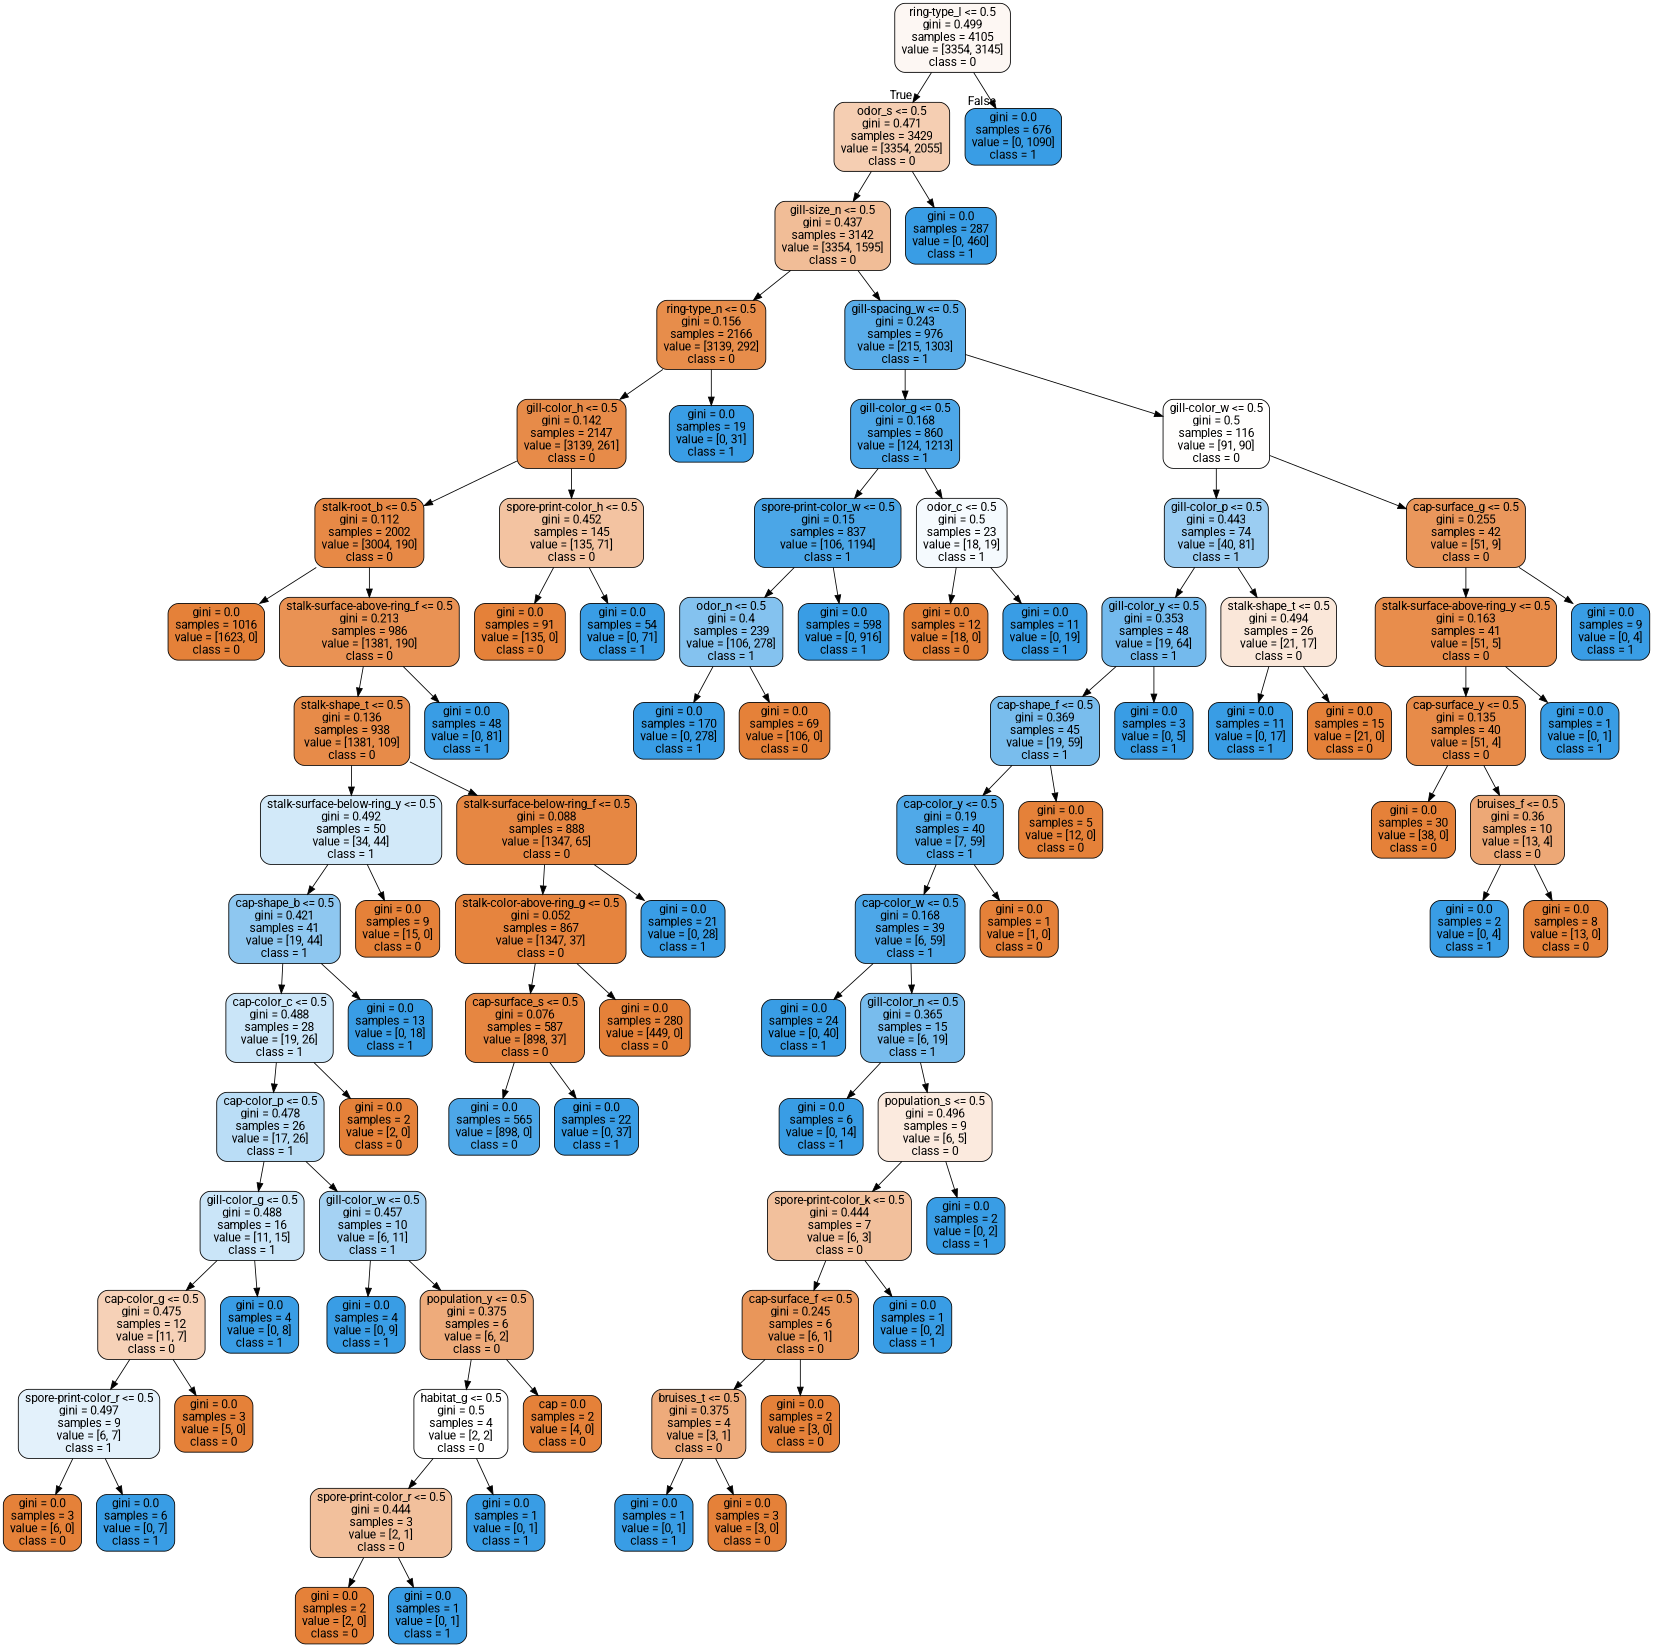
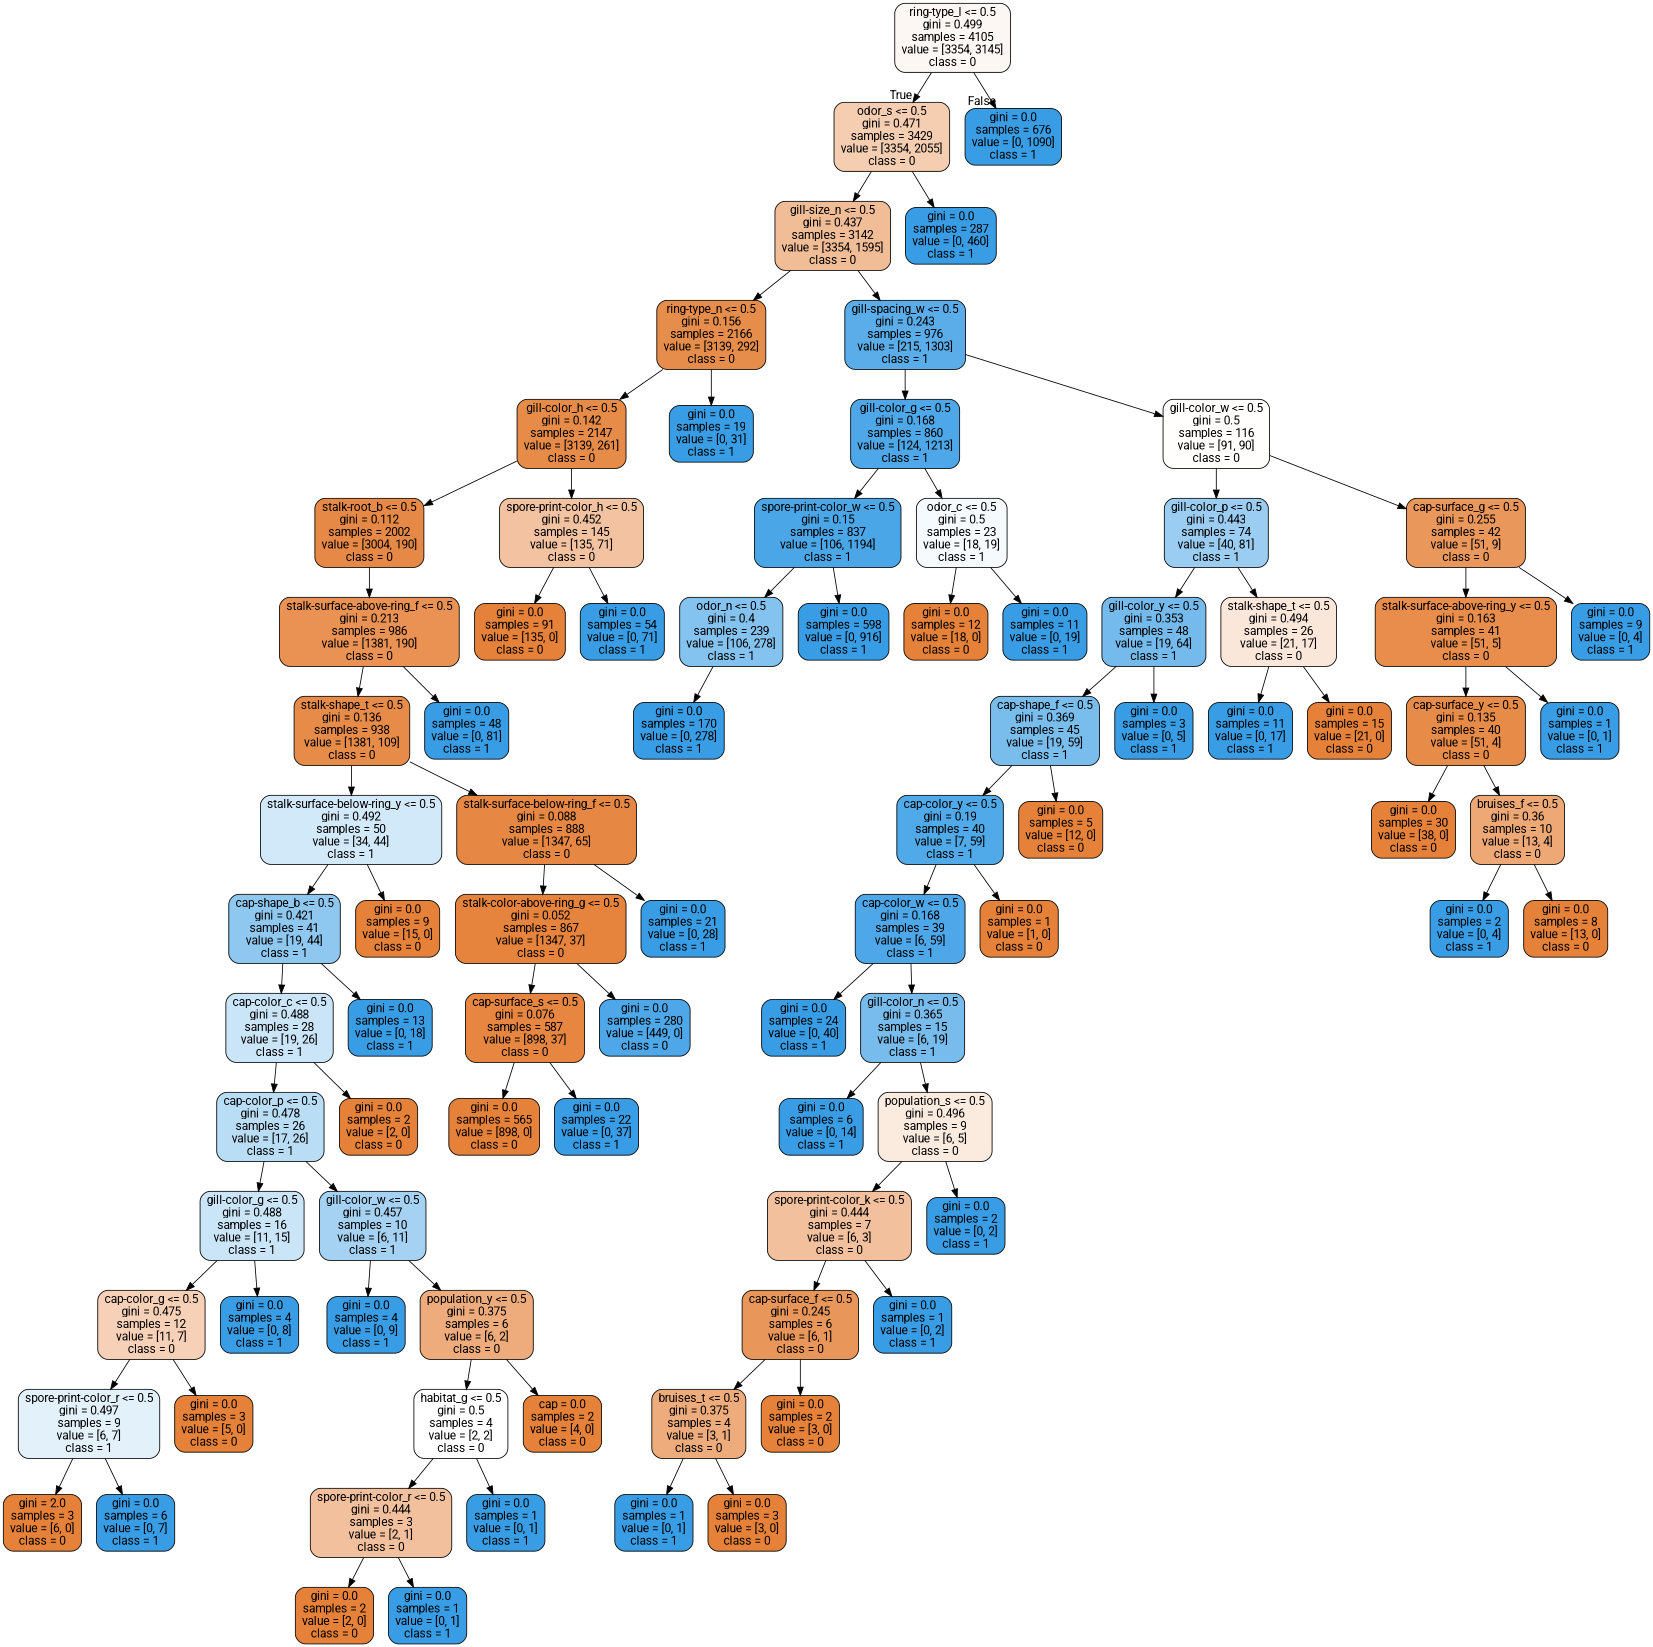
  digraph {
    fontname=Roboto
    node [color=black fillcolor="#399de5" fontname=Roboto shape=box style="filled, rounded"]
    edge [fontname=Roboto]
    n1 [fillcolor="#fdf7f3" label="ring-type_l <= 0.5\ngini = 0.499\nsamples = 4105\nvalue = [3354, 3145]\nclass = 0"]
    n2 [fillcolor="#f5ceb2" label="odor_s <= 0.5\ngini = 0.471\nsamples = 3429\nvalue = [3354, 2055]\nclass = 0"]
    n3 [label="gini = 0.0\nsamples = 676\nvalue = [0, 1090]\nclass = 1"]
    n4 [fillcolor="#f1bd97" label="gill-size_n <= 0.5\ngini = 0.437\nsamples = 3142\nvalue = [3354, 1595]\nclass = 0"]
    n5 [label="gini = 0.0\nsamples = 287\nvalue = [0, 460]\nclass = 1"]
    n6 [fillcolor="#e78d4b" label="ring-type_n <= 0.5\ngini = 0.156\nsamples = 2166\nvalue = [3139, 292]\nclass = 0"]
    n7 [fillcolor="#5aade9" label="gill-spacing_w <= 0.5\ngini = 0.243\nsamples = 976\nvalue = [215, 1303]\nclass = 1"]
    n8 [fillcolor="#e78b49" label="gill-color_h <= 0.5\ngini = 0.142\nsamples = 2147\nvalue = [3139, 261]\nclass = 0"]
    n9 [label="gini = 0.0\nsamples = 19\nvalue = [0, 31]\nclass = 1"]
    n10 [fillcolor="#4da7e8" label="gill-color_g <= 0.5\ngini = 0.168\nsamples = 860\nvalue = [124, 1213]\nclass = 1"]
    n11 [fillcolor="#fffefd" label="gill-color_w <= 0.5\ngini = 0.5\nsamples = 116\nvalue = [91, 90]\nclass = 0"]
    n12 [fillcolor="#e78946" label="stalk-root_b <= 0.5\ngini = 0.112\nsamples = 2002\nvalue = [3004, 190]\nclass = 0"]
    n13 [fillcolor="#f3c3a1" label="spore-print-color_h <= 0.5\ngini = 0.452\nsamples = 145\nvalue = [135, 71]\nclass = 0"]
-   n14 [fillcolor="#e58139" label="gini = 0.0\nsamples = 1016\nvalue = [1623, 0]\nclass = 0"]
    n15 [fillcolor="#e99254" label="stalk-surface-above-ring_f <= 0.5\ngini = 0.213\nsamples = 986\nvalue = [1381, 190]\nclass = 0"]
    n16 [fillcolor="#e58139" label="gini = 0.0\nsamples = 91\nvalue = [135, 0]\nclass = 0"]
    n17 [label="gini = 0.0\nsamples = 54\nvalue = [0, 71]\nclass = 1"]
    n18 [fillcolor="#e78b49" label="stalk-shape_t <= 0.5\ngini = 0.136\nsamples = 938\nvalue = [1381, 109]\nclass = 0"]
    n19 [label="gini = 0.0\nsamples = 48\nvalue = [0, 81]\nclass = 1"]
    n20 [fillcolor="#d2e9f9" label="stalk-surface-below-ring_y <= 0.5\ngini = 0.492\nsamples = 50\nvalue = [34, 44]\nclass = 1"]
    n21 [fillcolor="#e68743" label="stalk-surface-below-ring_f <= 0.5\ngini = 0.088\nsamples = 888\nvalue = [1347, 65]\nclass = 0"]
    n22 [fillcolor="#8ec7f0" label="cap-shape_b <= 0.5\ngini = 0.421\nsamples = 41\nvalue = [19, 44]\nclass = 1"]
    n23 [fillcolor="#e58139" label="gini = 0.0\nsamples = 9\nvalue = [15, 0]\nclass = 0"]
    n24 [fillcolor="#e6843e" label="stalk-color-above-ring_g <= 0.5\ngini = 0.052\nsamples = 867\nvalue = [1347, 37]\nclass = 0"]
    n25 [label="gini = 0.0\nsamples = 21\nvalue = [0, 28]\nclass = 1"]
    n26 [fillcolor="#cae5f8" label="cap-color_c <= 0.5\ngini = 0.488\nsamples = 28\nvalue = [19, 26]\nclass = 1"]
    n27 [label="gini = 0.0\nsamples = 13\nvalue = [0, 18]\nclass = 1"]
    n28 [fillcolor="#baddf6" label="cap-color_p <= 0.5\ngini = 0.478\nsamples = 26\nvalue = [17, 26]\nclass = 1"]
    n29 [fillcolor="#e58139" label="gini = 0.0\nsamples = 2\nvalue = [2, 0]\nclass = 0"]
    n30 [fillcolor="#cae5f8" label="gill-color_g <= 0.5\ngini = 0.488\nsamples = 16\nvalue = [11, 15]\nclass = 1"]
    n31 [fillcolor="#a5d2f3" label="gill-color_w <= 0.5\ngini = 0.457\nsamples = 10\nvalue = [6, 11]\nclass = 1"]
    n32 [fillcolor="#f6d1b7" label="cap-color_g <= 0.5\ngini = 0.475\nsamples = 12\nvalue = [11, 7]\nclass = 0"]
    n33 [label="gini = 0.0\nsamples = 4\nvalue = [0, 8]\nclass = 1"]
    n34 [label="gini = 0.0\nsamples = 4\nvalue = [0, 9]\nclass = 1"]
    n35 [fillcolor="#eeab7b" label="population_y <= 0.5\ngini = 0.375\nsamples = 6\nvalue = [6, 2]\nclass = 0"]
    n36 [fillcolor="#e3f1fb" label="spore-print-color_r <= 0.5\ngini = 0.497\nsamples = 9\nvalue = [6, 7]\nclass = 1"]
    n37 [fillcolor="#e58139" label="gini = 0.0\nsamples = 3\nvalue = [5, 0]\nclass = 0"]
-   n38 [fillcolor="#e58139" label="gini = 0.0\nsamples = 3\nvalue = [6, 0]\nclass = 0"]
+   n38 [fillcolor="#e58139" label="gini = 2.0\nsamples = 3\nvalue = [6, 0]\nclass = 0"]
    n39 [label="gini = 0.0\nsamples = 6\nvalue = [0, 7]\nclass = 1"]
    n40 [fillcolor="#ffffff" label="habitat_g <= 0.5\ngini = 0.5\nsamples = 4\nvalue = [2, 2]\nclass = 0"]
    n41 [fillcolor="#e58139" label="cap = 0.0\nsamples = 2\nvalue = [4, 0]\nclass = 0"]
    n42 [fillcolor="#f2c09c" label="spore-print-color_r <= 0.5\ngini = 0.444\nsamples = 3\nvalue = [2, 1]\nclass = 0"]
    n43 [label="gini = 0.0\nsamples = 1\nvalue = [0, 1]\nclass = 1"]
    n44 [fillcolor="#e58139" label="gini = 0.0\nsamples = 2\nvalue = [2, 0]\nclass = 0"]
    n45 [label="gini = 0.0\nsamples = 1\nvalue = [0, 1]\nclass = 1"]
    n46 [fillcolor="#e68641" label="cap-surface_s <= 0.5\ngini = 0.076\nsamples = 587\nvalue = [898, 37]\nclass = 0"]
-   n47 [fillcolor="#e58139" label="gini = 0.0\nsamples = 280\nvalue = [449, 0]\nclass = 0"]
-   n48 [fillcolor="#4da7e8" label="gini = 0.0\nsamples = 565\nvalue = [898, 0]\nclass = 0"]
+   n47 [fillcolor="#4da7e8" label="gini = 0.0\nsamples = 280\nvalue = [449, 0]\nclass = 0"]
+   n48 [fillcolor="#e58139" label="gini = 0.0\nsamples = 565\nvalue = [898, 0]\nclass = 0"]
    n49 [label="gini = 0.0\nsamples = 22\nvalue = [0, 37]\nclass = 1"]
    n50 [fillcolor="#4ba6e7" label="spore-print-color_w <= 0.5\ngini = 0.15\nsamples = 837\nvalue = [106, 1194]\nclass = 1"]
    n51 [fillcolor="#f5fafe" label="odor_c <= 0.5\ngini = 0.5\nsamples = 23\nvalue = [18, 19]\nclass = 1"]
    n52 [fillcolor="#9bcdf2" label="gill-color_p <= 0.5\ngini = 0.443\nsamples = 74\nvalue = [40, 81]\nclass = 1"]
    n53 [fillcolor="#ea975c" label="cap-surface_g <= 0.5\ngini = 0.255\nsamples = 42\nvalue = [51, 9]\nclass = 0"]
    n54 [fillcolor="#84c2ef" label="odor_n <= 0.5\ngini = 0.4\nsamples = 239\nvalue = [106, 278]\nclass = 1"]
    n55 [label="gini = 0.0\nsamples = 598\nvalue = [0, 916]\nclass = 1"]
    n56 [fillcolor="#e58139" label="gini = 0.0\nsamples = 12\nvalue = [18, 0]\nclass = 0"]
    n57 [label="gini = 0.0\nsamples = 11\nvalue = [0, 19]\nclass = 1"]
    n58 [label="gini = 0.0\nsamples = 170\nvalue = [0, 278]\nclass = 1"]
-   n59 [fillcolor="#e58139" label="gini = 0.0\nsamples = 69\nvalue = [106, 0]\nclass = 0"]
    n60 [fillcolor="#74baed" label="gill-color_y <= 0.5\ngini = 0.353\nsamples = 48\nvalue = [19, 64]\nclass = 1"]
    n61 [fillcolor="#fae7d9" label="stalk-shape_t <= 0.5\ngini = 0.494\nsamples = 26\nvalue = [21, 17]\nclass = 0"]
    n62 [fillcolor="#e88d4c" label="stalk-surface-above-ring_y <= 0.5\ngini = 0.163\nsamples = 41\nvalue = [51, 5]\nclass = 0"]
    n63 [label="gini = 0.0\nsamples = 9\nvalue = [0, 4]\nclass = 1"]
    n64 [fillcolor="#79bded" label="cap-shape_f <= 0.5\ngini = 0.369\nsamples = 45\nvalue = [19, 59]\nclass = 1"]
    n65 [label="gini = 0.0\nsamples = 3\nvalue = [0, 5]\nclass = 1"]
    n66 [label="gini = 0.0\nsamples = 11\nvalue = [0, 17]\nclass = 1"]
    n67 [fillcolor="#e58139" label="gini = 0.0\nsamples = 15\nvalue = [21, 0]\nclass = 0"]
    n68 [fillcolor="#50a9e8" label="cap-color_y <= 0.5\ngini = 0.19\nsamples = 40\nvalue = [7, 59]\nclass = 1"]
    n69 [fillcolor="#e58139" label="gini = 0.0\nsamples = 5\nvalue = [12, 0]\nclass = 0"]
    n70 [fillcolor="#4da7e8" label="cap-color_w <= 0.5\ngini = 0.168\nsamples = 39\nvalue = [6, 59]\nclass = 1"]
    n71 [fillcolor="#e58139" label="gini = 0.0\nsamples = 1\nvalue = [1, 0]\nclass = 0"]
    n72 [label="gini = 0.0\nsamples = 24\nvalue = [0, 40]\nclass = 1"]
    n73 [fillcolor="#78bced" label="gill-color_n <= 0.5\ngini = 0.365\nsamples = 15\nvalue = [6, 19]\nclass = 1"]
    n74 [label="gini = 0.0\nsamples = 6\nvalue = [0, 14]\nclass = 1"]
    n75 [fillcolor="#fbeade" label="population_s <= 0.5\ngini = 0.496\nsamples = 9\nvalue = [6, 5]\nclass = 0"]
    n76 [fillcolor="#f2c09c" label="spore-print-color_k <= 0.5\ngini = 0.444\nsamples = 7\nvalue = [6, 3]\nclass = 0"]
    n77 [label="gini = 0.0\nsamples = 2\nvalue = [0, 2]\nclass = 1"]
    n78 [fillcolor="#e9965a" label="cap-surface_f <= 0.5\ngini = 0.245\nsamples = 6\nvalue = [6, 1]\nclass = 0"]
    n79 [label="gini = 0.0\nsamples = 1\nvalue = [0, 2]\nclass = 1"]
    n80 [fillcolor="#eeab7b" label="bruises_t <= 0.5\ngini = 0.375\nsamples = 4\nvalue = [3, 1]\nclass = 0"]
    n81 [fillcolor="#e58139" label="gini = 0.0\nsamples = 2\nvalue = [3, 0]\nclass = 0"]
    n82 [label="gini = 0.0\nsamples = 1\nvalue = [0, 1]\nclass = 1"]
    n83 [fillcolor="#e58139" label="gini = 0.0\nsamples = 3\nvalue = [3, 0]\nclass = 0"]
    n84 [fillcolor="#e78b49" label="cap-surface_y <= 0.5\ngini = 0.135\nsamples = 40\nvalue = [51, 4]\nclass = 0"]
    n85 [label="gini = 0.0\nsamples = 1\nvalue = [0, 1]\nclass = 1"]
    n86 [fillcolor="#e58139" label="gini = 0.0\nsamples = 30\nvalue = [38, 0]\nclass = 0"]
    n87 [fillcolor="#eda876" label="bruises_f <= 0.5\ngini = 0.36\nsamples = 10\nvalue = [13, 4]\nclass = 0"]
    n88 [label="gini = 0.0\nsamples = 2\nvalue = [0, 4]\nclass = 1"]
    n89 [fillcolor="#e58139" label="gini = 0.0\nsamples = 8\nvalue = [13, 0]\nclass = 0"]
    n1 -> n2 [headlabel=True labelangle=45 labeldistance=2.5]
    n1 -> n3 [headlabel=False labelangle=-45 labeldistance=2.5]
    n2 -> n4
    n2 -> n5
    n4 -> n6
    n4 -> n7
    n6 -> n8
    n6 -> n9
    n7 -> n10
    n7 -> n11
    n8 -> n12
    n8 -> n13
    n10 -> n50
    n10 -> n51
    n11 -> n52
    n11 -> n53
-   n12 -> n14
    n12 -> n15
    n13 -> n16
    n13 -> n17
    n15 -> n18
    n15 -> n19
    n18 -> n20
    n18 -> n21
    n20 -> n22
    n20 -> n23
    n21 -> n24
    n21 -> n25
    n22 -> n26
    n22 -> n27
    n24 -> n46
    n24 -> n47
    n26 -> n28
    n26 -> n29
    n28 -> n30
    n28 -> n31
    n30 -> n32
    n30 -> n33
    n31 -> n34
    n31 -> n35
    n32 -> n36
    n32 -> n37
    n35 -> n40
    n35 -> n41
    n36 -> n38
    n36 -> n39
    n40 -> n42
    n40 -> n43
    n42 -> n44
    n42 -> n45
    n46 -> n48
    n46 -> n49
    n50 -> n54
    n50 -> n55
    n51 -> n56
    n51 -> n57
    n52 -> n60
    n52 -> n61
    n53 -> n62
    n53 -> n63
    n54 -> n58
-   n54 -> n59
    n60 -> n64
    n60 -> n65
    n61 -> n66
    n61 -> n67
    n62 -> n84
    n62 -> n85
    n64 -> n68
    n64 -> n69
    n68 -> n70
    n68 -> n71
    n70 -> n72
    n70 -> n73
    n73 -> n74
    n73 -> n75
    n75 -> n76
    n75 -> n77
    n76 -> n78
    n76 -> n79
    n78 -> n80
    n78 -> n81
    n80 -> n82
    n80 -> n83
    n84 -> n86
    n84 -> n87
    n87 -> n88
    n87 -> n89
  }
